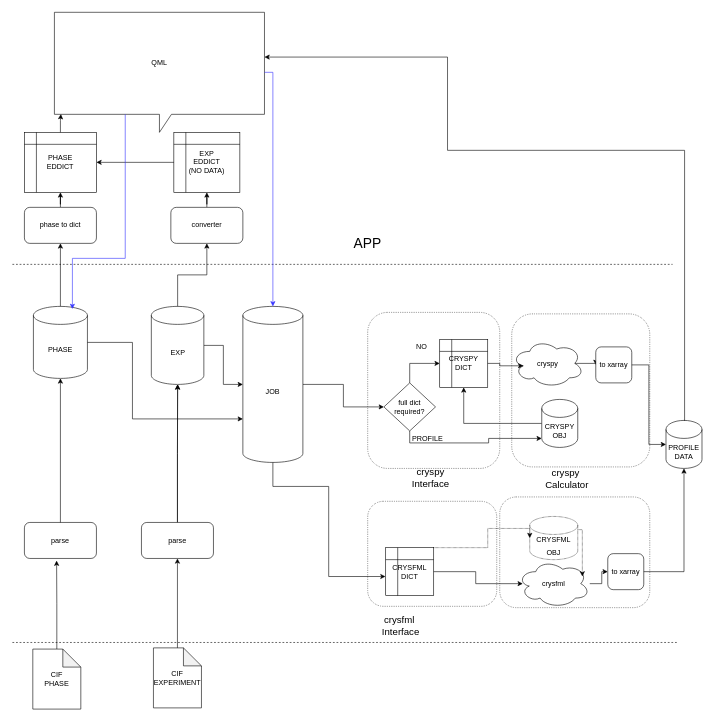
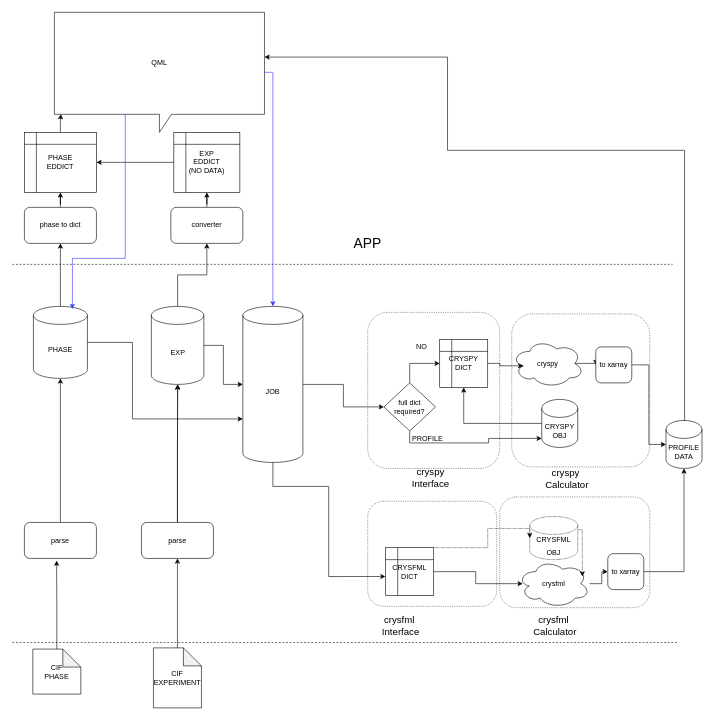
  <mxCell id="0" />
  <mxCell id="1" parent="0" />
  <mxCell id="2" style="edgeStyle=orthogonalEdgeStyle;rounded=0;orthogonalLoop=1;jettySize=auto;html=1;entryX=0.447;entryY=1.061;entryDx=0;entryDy=0;entryPerimeter=0;" edge="1" parent="1" source="3" target="4"><mxGeometry relative="1" as="geometry" /></mxCell>
- <mxCell id="3" value="CIF&lt;br&gt;PHASE" style="shape=note;whiteSpace=wrap;html=1;backgroundOutline=1;darkOpacity=0.05;" vertex="1" parent="1"><mxGeometry x="54" y="1081" width="80" height="100" as="geometry" /></mxCell>
+ <mxCell id="3" value="CIF&lt;br&gt;PHASE" style="shape=note;whiteSpace=wrap;html=1;backgroundOutline=1;darkOpacity=0.05;" vertex="1" parent="1"><mxGeometry x="54" y="1081" width="80" height="75" as="geometry" /></mxCell>
  <mxCell id="4" value="parse" style="rounded=1;whiteSpace=wrap;html=1;" vertex="1" parent="1"><mxGeometry x="40" y="870" width="120" height="60" as="geometry" /></mxCell>
  <mxCell id="5" value="&lt;font style=&quot;font-size: 23px;&quot;&gt;APP&lt;/font&gt;" style="text;html=1;strokeColor=none;fillColor=none;align=center;verticalAlign=middle;whiteSpace=wrap;rounded=0;" vertex="1" parent="1"><mxGeometry x="582" y="390" width="60" height="30" as="geometry" /></mxCell>
  <mxCell id="6" style="edgeStyle=orthogonalEdgeStyle;rounded=0;orthogonalLoop=1;jettySize=auto;html=1;entryX=0.5;entryY=1;entryDx=0;entryDy=0;startArrow=none;startFill=0;" edge="1" parent="1" source="63" target="8"><mxGeometry relative="1" as="geometry" /></mxCell>
  <mxCell id="7" value="PHASE" style="shape=cylinder3;whiteSpace=wrap;html=1;boundedLbl=1;backgroundOutline=1;size=15;" vertex="1" parent="1"><mxGeometry x="55" y="510" width="90" height="120" as="geometry" /></mxCell>
  <mxCell id="8" value="PHASE&lt;br&gt;EDDICT" style="shape=internalStorage;whiteSpace=wrap;html=1;backgroundOutline=1;" vertex="1" parent="1"><mxGeometry x="40" y="220" width="120" height="100" as="geometry" /></mxCell>
  <mxCell id="9" style="edgeStyle=orthogonalEdgeStyle;rounded=0;orthogonalLoop=1;jettySize=auto;html=1;entryX=0.5;entryY=1;entryDx=0;entryDy=0;entryPerimeter=0;" edge="1" parent="1" source="4" target="7"><mxGeometry relative="1" as="geometry" /></mxCell>
  <mxCell id="10" value="QML" style="shape=callout;whiteSpace=wrap;html=1;perimeter=calloutPerimeter;" vertex="1" parent="1"><mxGeometry x="90" y="20" width="350" height="200" as="geometry" /></mxCell>
  <mxCell id="11" style="edgeStyle=orthogonalEdgeStyle;rounded=0;orthogonalLoop=1;jettySize=auto;html=1;entryX=0;entryY=0.5;entryDx=0;entryDy=0;" edge="1" parent="1" source="12" target="20"><mxGeometry relative="1" as="geometry" /></mxCell>
  <mxCell id="12" value="JOB" style="shape=cylinder3;whiteSpace=wrap;html=1;boundedLbl=1;backgroundOutline=1;size=15;" vertex="1" parent="1"><mxGeometry x="404" y="510" width="100" height="260" as="geometry" /></mxCell>
  <mxCell id="13" value="CRYSPY&lt;br&gt;DICT" style="shape=internalStorage;whiteSpace=wrap;html=1;backgroundOutline=1;" vertex="1" parent="1"><mxGeometry x="732" y="565" width="80" height="80" as="geometry" /></mxCell>
  <mxCell id="14" style="edgeStyle=orthogonalEdgeStyle;rounded=0;orthogonalLoop=1;jettySize=auto;html=1;entryX=0.5;entryY=1;entryDx=0;entryDy=0;" edge="1" parent="1" source="16" target="13"><mxGeometry relative="1" as="geometry" /></mxCell>
  <mxCell id="15" style="edgeStyle=orthogonalEdgeStyle;rounded=0;orthogonalLoop=1;jettySize=auto;html=1;exitX=0.5;exitY=1;exitDx=0;exitDy=0;entryX=0;entryY=1;entryDx=0;entryDy=-15;entryPerimeter=0;" edge="1" parent="1" source="20" target="16"><mxGeometry relative="1" as="geometry" /></mxCell>
  <mxCell id="16" value="CRYSPY&lt;br&gt;OBJ" style="shape=cylinder3;whiteSpace=wrap;html=1;boundedLbl=1;backgroundOutline=1;size=15;" vertex="1" parent="1"><mxGeometry x="902" y="665" width="60" height="80" as="geometry" /></mxCell>
  <mxCell id="17" style="edgeStyle=orthogonalEdgeStyle;rounded=0;orthogonalLoop=1;jettySize=auto;html=1;exitX=0.875;exitY=0.5;exitDx=0;exitDy=0;exitPerimeter=0;entryX=0;entryY=0.5;entryDx=0;entryDy=0;" edge="1" parent="1" source="18" target="27"><mxGeometry relative="1" as="geometry" /></mxCell>
  <mxCell id="18" value="cryspy" style="ellipse;shape=cloud;whiteSpace=wrap;html=1;" vertex="1" parent="1"><mxGeometry x="852" y="565" width="120" height="80" as="geometry" /></mxCell>
  <mxCell id="19" style="edgeStyle=orthogonalEdgeStyle;rounded=0;orthogonalLoop=1;jettySize=auto;html=1;exitX=0.5;exitY=0;exitDx=0;exitDy=0;entryX=0;entryY=0.5;entryDx=0;entryDy=0;" edge="1" parent="1" source="20" target="13"><mxGeometry relative="1" as="geometry" /></mxCell>
  <mxCell id="20" value="full dict&lt;br&gt;required?" style="rhombus;whiteSpace=wrap;html=1;" vertex="1" parent="1"><mxGeometry x="639" y="637.5" width="86" height="80" as="geometry" /></mxCell>
  <mxCell id="21" value="PROFILE" style="text;html=1;strokeColor=none;fillColor=none;align=center;verticalAlign=middle;whiteSpace=wrap;rounded=0;" vertex="1" parent="1"><mxGeometry x="682" y="715" width="60" height="30" as="geometry" /></mxCell>
  <mxCell id="22" value="NO" style="text;html=1;strokeColor=none;fillColor=none;align=center;verticalAlign=middle;whiteSpace=wrap;rounded=0;" vertex="1" parent="1"><mxGeometry x="672" y="562.5" width="60" height="30" as="geometry" /></mxCell>
  <mxCell id="23" value="PROFILE&lt;br&gt;DATA" style="shape=cylinder3;whiteSpace=wrap;html=1;boundedLbl=1;backgroundOutline=1;size=15;" vertex="1" parent="1"><mxGeometry x="1109" y="700" width="60" height="80" as="geometry" /></mxCell>
  <mxCell id="24" value="" style="endArrow=none;dashed=1;html=1;rounded=0;" edge="1" parent="1"><mxGeometry width="50" height="50" relative="1" as="geometry"><mxPoint x="20" y="440" as="sourcePoint" /><mxPoint x="1120" y="440" as="targetPoint" /></mxGeometry></mxCell>
  <mxCell id="25" value="" style="rounded=1;whiteSpace=wrap;html=1;fillColor=none;dashed=1;dashPattern=1 2;" vertex="1" parent="1"><mxGeometry x="612" y="520" width="220" height="260" as="geometry" /></mxCell>
  <mxCell id="26" value="" style="rounded=1;whiteSpace=wrap;html=1;fillColor=none;dashed=1;dashPattern=1 2;" vertex="1" parent="1"><mxGeometry x="852" y="522.5" width="230" height="255" as="geometry" /></mxCell>
  <mxCell id="27" value="to xarray" style="rounded=1;whiteSpace=wrap;html=1;" vertex="1" parent="1"><mxGeometry x="992" y="577.5" width="60" height="60" as="geometry" /></mxCell>
  <mxCell id="28" value="&lt;font style=&quot;font-size: 16px;&quot;&gt;cryspy Interface&lt;/font&gt;" style="text;html=1;strokeColor=none;fillColor=none;align=center;verticalAlign=middle;whiteSpace=wrap;rounded=0;" vertex="1" parent="1"><mxGeometry x="662" y="776" width="110" height="40" as="geometry" /></mxCell>
  <mxCell id="29" value="&lt;font style=&quot;font-size: 16px;&quot;&gt;cryspy&lt;br&gt;&amp;nbsp;Calculator&lt;/font&gt;" style="text;html=1;strokeColor=none;fillColor=none;align=center;verticalAlign=middle;whiteSpace=wrap;rounded=0;" vertex="1" parent="1"><mxGeometry x="882" y="782" width="120" height="30" as="geometry" /></mxCell>
  <mxCell id="30" style="edgeStyle=orthogonalEdgeStyle;rounded=0;orthogonalLoop=1;jettySize=auto;html=1;entryX=0.5;entryY=1;entryDx=0;entryDy=0;" edge="1" parent="1" source="31" target="34"><mxGeometry relative="1" as="geometry" /></mxCell>
  <mxCell id="31" value="CIF&lt;br&gt;EXPERIMENT" style="shape=note;whiteSpace=wrap;html=1;backgroundOutline=1;darkOpacity=0.05;" vertex="1" parent="1"><mxGeometry x="255" y="1079" width="80" height="100" as="geometry" /></mxCell>
  <mxCell id="32" style="edgeStyle=orthogonalEdgeStyle;rounded=0;orthogonalLoop=1;jettySize=auto;html=1;" edge="1" parent="1" source="34" target="37"><mxGeometry relative="1" as="geometry" /></mxCell>
  <mxCell id="33" value="" style="edgeStyle=orthogonalEdgeStyle;rounded=0;orthogonalLoop=1;jettySize=auto;html=1;" edge="1" parent="1" source="34" target="37"><mxGeometry relative="1" as="geometry" /></mxCell>
  <mxCell id="34" value="parse" style="rounded=1;whiteSpace=wrap;html=1;" vertex="1" parent="1"><mxGeometry x="235" y="870" width="120" height="60" as="geometry" /></mxCell>
  <mxCell id="35" style="edgeStyle=orthogonalEdgeStyle;rounded=0;orthogonalLoop=1;jettySize=auto;html=1;entryX=0.5;entryY=1;entryDx=0;entryDy=0;startArrow=none;startFill=0;" edge="1" parent="1" source="65" target="38"><mxGeometry relative="1" as="geometry" /></mxCell>
  <mxCell id="36" style="edgeStyle=orthogonalEdgeStyle;rounded=0;orthogonalLoop=1;jettySize=auto;html=1;" edge="1" parent="1" source="37" target="12"><mxGeometry relative="1" as="geometry" /></mxCell>
  <mxCell id="37" value="EXP" style="shape=cylinder3;whiteSpace=wrap;html=1;boundedLbl=1;backgroundOutline=1;size=15;" vertex="1" parent="1"><mxGeometry x="251.5" y="510" width="87.5" height="130" as="geometry" /></mxCell>
  <mxCell id="38" value="EXP&lt;br&gt;EDDICT&lt;br&gt;(NO DATA)" style="shape=internalStorage;whiteSpace=wrap;html=1;backgroundOutline=1;" vertex="1" parent="1"><mxGeometry x="289" y="220" width="110" height="100" as="geometry" /></mxCell>
  <mxCell id="39" value="CRYSFML&lt;br&gt;DICT" style="shape=internalStorage;whiteSpace=wrap;html=1;backgroundOutline=1;" vertex="1" parent="1"><mxGeometry x="642" y="912" width="80" height="80" as="geometry" /></mxCell>
  <mxCell id="40" style="edgeStyle=orthogonalEdgeStyle;rounded=0;orthogonalLoop=1;jettySize=auto;html=1;entryX=0;entryY=0.5;entryDx=0;entryDy=0;" edge="1" parent="1" source="41" target="47"><mxGeometry relative="1" as="geometry" /></mxCell>
  <mxCell id="41" value="crysfml" style="ellipse;shape=cloud;whiteSpace=wrap;html=1;" vertex="1" parent="1"><mxGeometry x="862" y="932" width="120" height="80" as="geometry" /></mxCell>
  <mxCell id="42" style="edgeStyle=orthogonalEdgeStyle;rounded=0;orthogonalLoop=1;jettySize=auto;html=1;entryX=0.07;entryY=0.5;entryDx=0;entryDy=0;entryPerimeter=0;" edge="1" parent="1" source="39" target="41"><mxGeometry relative="1" as="geometry" /></mxCell>
  <mxCell id="43" value="&lt;font style=&quot;font-size: 16px;&quot;&gt;crysfml&lt;br&gt;&amp;nbsp;Interface&lt;/font&gt;" style="text;html=1;strokeColor=none;fillColor=none;align=center;verticalAlign=middle;whiteSpace=wrap;rounded=0;" vertex="1" parent="1"><mxGeometry x="610" y="1022" width="110" height="40" as="geometry" /></mxCell>
+ <mxCell id="44" value="&lt;font style=&quot;font-size: 16px;&quot;&gt;crysfml&lt;br&gt;&amp;nbsp;Calculator&lt;/font&gt;" style="text;html=1;strokeColor=none;fillColor=none;align=center;verticalAlign=middle;whiteSpace=wrap;rounded=0;" vertex="1" parent="1"><mxGeometry x="862" y="1027" width="120" height="30" as="geometry" /></mxCell>
  <mxCell id="45" value="" style="rounded=1;whiteSpace=wrap;html=1;fillColor=none;dashed=1;dashPattern=1 2;" vertex="1" parent="1"><mxGeometry x="612" y="834.75" width="215" height="175" as="geometry" /></mxCell>
  <mxCell id="46" style="edgeStyle=orthogonalEdgeStyle;rounded=0;orthogonalLoop=1;jettySize=auto;html=1;entryX=0;entryY=0.5;entryDx=0;entryDy=0;entryPerimeter=0;" edge="1" parent="1" source="27" target="23"><mxGeometry relative="1" as="geometry" /></mxCell>
  <mxCell id="47" value="to xarray" style="rounded=1;whiteSpace=wrap;html=1;" vertex="1" parent="1"><mxGeometry x="1012" y="922" width="60" height="60" as="geometry" /></mxCell>
  <mxCell id="48" value="" style="rounded=1;whiteSpace=wrap;html=1;fillColor=none;dashed=1;dashPattern=1 2;" vertex="1" parent="1"><mxGeometry x="832" y="827.5" width="250" height="184.5" as="geometry" /></mxCell>
  <mxCell id="49" style="edgeStyle=orthogonalEdgeStyle;rounded=0;orthogonalLoop=1;jettySize=auto;html=1;entryX=0.5;entryY=1;entryDx=0;entryDy=0;entryPerimeter=0;" edge="1" parent="1" source="47" target="23"><mxGeometry relative="1" as="geometry" /></mxCell>
  <mxCell id="50" value="" style="endArrow=none;dashed=1;html=1;rounded=0;" edge="1" parent="1"><mxGeometry width="50" height="50" relative="1" as="geometry"><mxPoint x="20" y="1070" as="sourcePoint" /><mxPoint x="1130" y="1070" as="targetPoint" /></mxGeometry></mxCell>
  <mxCell id="51" value="&lt;p style=&quot;line-height: 70%;&quot;&gt;CRYSFML&lt;br&gt;&lt;/p&gt;&lt;p style=&quot;line-height: 70%;&quot;&gt;OBJ&lt;/p&gt;" style="shape=cylinder3;whiteSpace=wrap;html=1;boundedLbl=1;backgroundOutline=1;size=15;dashed=1;dashPattern=1 1;" vertex="1" parent="1"><mxGeometry x="882" y="860" width="80" height="72" as="geometry" /></mxCell>
  <mxCell id="52" style="edgeStyle=orthogonalEdgeStyle;rounded=0;orthogonalLoop=1;jettySize=auto;html=1;entryX=0;entryY=0.5;entryDx=0;entryDy=0;entryPerimeter=0;dashed=1;dashPattern=1 1;" edge="1" parent="1" source="39" target="51"><mxGeometry relative="1" as="geometry"><Array as="points"><mxPoint x="812" y="912" /><mxPoint x="812" y="880" /></Array></mxGeometry></mxCell>
  <mxCell id="53" style="edgeStyle=orthogonalEdgeStyle;rounded=0;orthogonalLoop=1;jettySize=auto;html=1;entryX=0.897;entryY=0.35;entryDx=0;entryDy=0;entryPerimeter=0;dashed=1;dashPattern=1 1;" edge="1" parent="1" source="51" target="41"><mxGeometry relative="1" as="geometry"><Array as="points"><mxPoint x="970" y="882" /></Array></mxGeometry></mxCell>
  <mxCell id="54" style="edgeStyle=orthogonalEdgeStyle;rounded=0;orthogonalLoop=1;jettySize=auto;html=1;entryX=0.031;entryY=0.848;entryDx=0;entryDy=0;entryPerimeter=0;" edge="1" parent="1" source="8" target="10"><mxGeometry relative="1" as="geometry" /></mxCell>
  <mxCell id="55" style="edgeStyle=orthogonalEdgeStyle;rounded=0;orthogonalLoop=1;jettySize=auto;html=1;" edge="1" parent="1" source="38" target="8"><mxGeometry relative="1" as="geometry" /></mxCell>
  <mxCell id="56" style="edgeStyle=orthogonalEdgeStyle;rounded=0;orthogonalLoop=1;jettySize=auto;html=1;entryX=1;entryY=0.373;entryDx=0;entryDy=0;entryPerimeter=0;exitX=0.5;exitY=0;exitDx=0;exitDy=0;exitPerimeter=0;" edge="1" parent="1" source="23" target="10"><mxGeometry relative="1" as="geometry"><Array as="points"><mxPoint x="1140" y="700" /><mxPoint x="1140" y="250" /><mxPoint x="745" y="250" /><mxPoint x="745" y="95" /></Array></mxGeometry></mxCell>
  <mxCell id="57" style="edgeStyle=orthogonalEdgeStyle;rounded=0;orthogonalLoop=1;jettySize=auto;html=1;entryX=0.855;entryY=0;entryDx=0;entryDy=4.35;entryPerimeter=0;strokeColor=#3333FF;" edge="1" parent="1"><mxGeometry relative="1" as="geometry"><mxPoint x="208" y="190" as="sourcePoint" /><mxPoint x="119.95" y="514.35" as="targetPoint" /><Array as="points"><mxPoint x="208" y="430" /><mxPoint x="120" y="430" /></Array></mxGeometry></mxCell>
  <mxCell id="58" style="edgeStyle=orthogonalEdgeStyle;rounded=0;orthogonalLoop=1;jettySize=auto;html=1;entryX=0.5;entryY=0;entryDx=0;entryDy=0;entryPerimeter=0;strokeColor=#3633ff;" edge="1" parent="1" source="10" target="12"><mxGeometry relative="1" as="geometry"><Array as="points"><mxPoint x="454" y="120" /></Array></mxGeometry></mxCell>
  <mxCell id="59" style="edgeStyle=orthogonalEdgeStyle;rounded=0;orthogonalLoop=1;jettySize=auto;html=1;entryX=0.16;entryY=0.55;entryDx=0;entryDy=0;entryPerimeter=0;" edge="1" parent="1" source="13" target="18"><mxGeometry relative="1" as="geometry" /></mxCell>
  <mxCell id="60" style="edgeStyle=orthogonalEdgeStyle;rounded=0;orthogonalLoop=1;jettySize=auto;html=1;entryX=-0.005;entryY=0.601;entryDx=0;entryDy=0;entryPerimeter=0;" edge="1" parent="1" source="12" target="39"><mxGeometry relative="1" as="geometry"><Array as="points"><mxPoint x="454" y="810" /><mxPoint x="547" y="810" /><mxPoint x="547" y="960" /></Array></mxGeometry></mxCell>
  <mxCell id="61" style="edgeStyle=orthogonalEdgeStyle;rounded=0;orthogonalLoop=1;jettySize=auto;html=1;entryX=0;entryY=0;entryDx=0;entryDy=187.5;entryPerimeter=0;" edge="1" parent="1" source="7" target="12"><mxGeometry relative="1" as="geometry"><Array as="points"><mxPoint x="220" y="570" /><mxPoint x="220" y="698" /></Array></mxGeometry></mxCell>
  <mxCell id="62" value="" style="edgeStyle=orthogonalEdgeStyle;rounded=0;orthogonalLoop=1;jettySize=auto;html=1;entryX=0.5;entryY=1;entryDx=0;entryDy=0;startArrow=none;startFill=0;" edge="1" parent="1" source="7" target="63"><mxGeometry relative="1" as="geometry"><mxPoint x="100" y="510" as="sourcePoint" /><mxPoint x="100" y="320" as="targetPoint" /></mxGeometry></mxCell>
  <mxCell id="63" value="phase to dict" style="rounded=1;whiteSpace=wrap;html=1;" vertex="1" parent="1"><mxGeometry x="40" y="345" width="120" height="60" as="geometry" /></mxCell>
  <mxCell id="64" value="" style="edgeStyle=orthogonalEdgeStyle;rounded=0;orthogonalLoop=1;jettySize=auto;html=1;entryX=0.5;entryY=1;entryDx=0;entryDy=0;startArrow=none;startFill=0;" edge="1" parent="1" source="37" target="65"><mxGeometry relative="1" as="geometry"><mxPoint x="295" y="510" as="sourcePoint" /><mxPoint x="355" y="320" as="targetPoint" /></mxGeometry></mxCell>
  <mxCell id="65" value="converter" style="rounded=1;whiteSpace=wrap;html=1;" vertex="1" parent="1"><mxGeometry x="284" y="345" width="120" height="60" as="geometry" /></mxCell>
